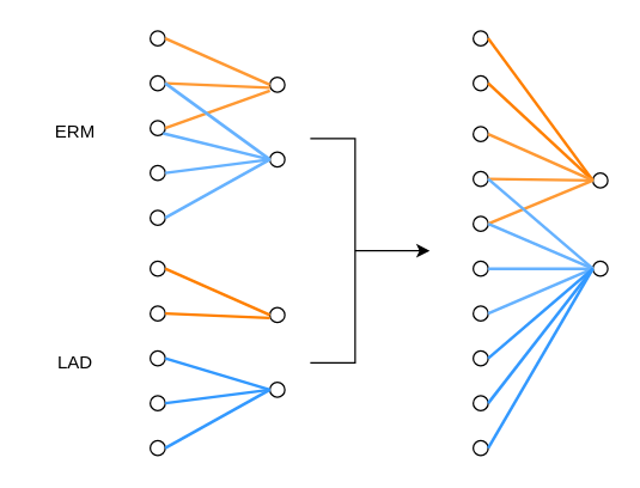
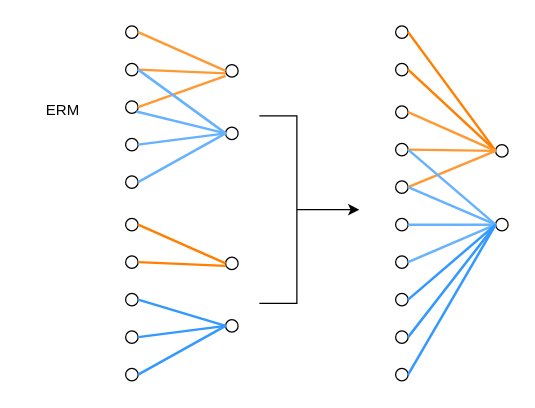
  <mxCell id="0" />
  <mxCell id="1" parent="0" />
  <mxCell id="2" value="" style="ellipse;whiteSpace=wrap;html=1;aspect=fixed;" vertex="1" parent="1"><mxGeometry x="100" y="20" width="10" height="10" as="geometry" /></mxCell>
  <mxCell id="3" value="" style="ellipse;whiteSpace=wrap;html=1;aspect=fixed;" vertex="1" parent="1"><mxGeometry x="100" y="50" width="10" height="10" as="geometry" /></mxCell>
  <mxCell id="4" value="" style="ellipse;whiteSpace=wrap;html=1;aspect=fixed;" vertex="1" parent="1"><mxGeometry x="100" y="80" width="10" height="10" as="geometry" /></mxCell>
  <mxCell id="5" value="" style="ellipse;whiteSpace=wrap;html=1;aspect=fixed;" vertex="1" parent="1"><mxGeometry x="100" y="110" width="10" height="10" as="geometry" /></mxCell>
  <mxCell id="6" value="" style="ellipse;whiteSpace=wrap;html=1;aspect=fixed;" vertex="1" parent="1"><mxGeometry x="100" y="140" width="10" height="10" as="geometry" /></mxCell>
  <mxCell id="7" value="" style="ellipse;whiteSpace=wrap;html=1;aspect=fixed;" vertex="1" parent="1"><mxGeometry x="180" y="51" width="10" height="10" as="geometry" /></mxCell>
  <mxCell id="8" value="" style="ellipse;whiteSpace=wrap;html=1;aspect=fixed;" vertex="1" parent="1"><mxGeometry x="180" y="101" width="10" height="10" as="geometry" /></mxCell>
  <mxCell id="9" value="" style="endArrow=none;html=1;strokeWidth=2;rounded=0;fillColor=#d5e8d4;strokeColor=#FF9933;exitX=1;exitY=0.5;exitDx=0;exitDy=0;entryX=0;entryY=0.5;entryDx=0;entryDy=0;" edge="1" parent="1" source="2" target="7"><mxGeometry width="50" height="50" relative="1" as="geometry"><mxPoint x="150" y="20" as="sourcePoint" /><mxPoint x="200" y="-30" as="targetPoint" /></mxGeometry></mxCell>
  <mxCell id="10" value="" style="endArrow=none;html=1;strokeWidth=2;rounded=0;fillColor=#d5e8d4;strokeColor=#FF9933;exitX=1;exitY=0.5;exitDx=0;exitDy=0;" edge="1" parent="1" source="3"><mxGeometry width="50" height="50" relative="1" as="geometry"><mxPoint x="125" y="38" as="sourcePoint" /><mxPoint x="180" y="58" as="targetPoint" /></mxGeometry></mxCell>
  <mxCell id="11" value="" style="endArrow=none;html=1;strokeWidth=2;rounded=0;fillColor=#d5e8d4;strokeColor=#FF9933;exitX=1;exitY=0.5;exitDx=0;exitDy=0;" edge="1" parent="1" source="4"><mxGeometry width="50" height="50" relative="1" as="geometry"><mxPoint x="125" y="68" as="sourcePoint" /><mxPoint x="180" y="60" as="targetPoint" /></mxGeometry></mxCell>
  <mxCell id="12" value="" style="endArrow=none;html=1;strokeWidth=2;rounded=0;fillColor=#dae8fc;strokeColor=#66B2FF;entryX=0;entryY=0.5;entryDx=0;entryDy=0;exitX=1;exitY=1;exitDx=0;exitDy=0;" edge="1" parent="1" source="4" target="8"><mxGeometry width="50" height="50" relative="1" as="geometry"><mxPoint x="120" y="90" as="sourcePoint" /><mxPoint x="290" y="190" as="targetPoint" /></mxGeometry></mxCell>
  <mxCell id="13" value="" style="endArrow=none;html=1;strokeWidth=2;rounded=0;fillColor=#dae8fc;strokeColor=#66B2FF;exitX=1;exitY=0.5;exitDx=0;exitDy=0;entryX=0;entryY=0.5;entryDx=0;entryDy=0;" edge="1" parent="1" source="3" target="8"><mxGeometry width="50" height="50" relative="1" as="geometry"><mxPoint x="130" y="100" as="sourcePoint" /><mxPoint x="180" y="110" as="targetPoint" /></mxGeometry></mxCell>
  <mxCell id="14" value="" style="endArrow=none;html=1;strokeWidth=2;rounded=0;fillColor=#dae8fc;strokeColor=#66B2FF;exitX=1;exitY=0.5;exitDx=0;exitDy=0;entryX=0;entryY=0.5;entryDx=0;entryDy=0;" edge="1" parent="1" source="5" target="8"><mxGeometry width="50" height="50" relative="1" as="geometry"><mxPoint x="125" y="68" as="sourcePoint" /><mxPoint x="190" y="120" as="targetPoint" /></mxGeometry></mxCell>
  <mxCell id="15" value="" style="endArrow=none;html=1;strokeWidth=2;rounded=0;fillColor=#dae8fc;strokeColor=#66B2FF;exitX=1;exitY=0.5;exitDx=0;exitDy=0;entryX=0;entryY=0.5;entryDx=0;entryDy=0;" edge="1" parent="1" source="6" target="8"><mxGeometry width="50" height="50" relative="1" as="geometry"><mxPoint x="125" y="128" as="sourcePoint" /><mxPoint x="190" y="119" as="targetPoint" /></mxGeometry></mxCell>
  <mxCell id="16" value="ERM" style="text;html=1;align=center;verticalAlign=middle;whiteSpace=wrap;rounded=0;" vertex="1" parent="1"><mxGeometry x="20" y="72.5" width="60" height="30" as="geometry" /></mxCell>
  <mxCell id="17" value="" style="ellipse;whiteSpace=wrap;html=1;aspect=fixed;" vertex="1" parent="1"><mxGeometry x="100" y="174" width="10" height="10" as="geometry" /></mxCell>
  <mxCell id="18" value="" style="ellipse;whiteSpace=wrap;html=1;aspect=fixed;" vertex="1" parent="1"><mxGeometry x="100" y="204" width="10" height="10" as="geometry" /></mxCell>
  <mxCell id="19" value="" style="ellipse;whiteSpace=wrap;html=1;aspect=fixed;" vertex="1" parent="1"><mxGeometry x="100" y="234" width="10" height="10" as="geometry" /></mxCell>
  <mxCell id="20" value="" style="ellipse;whiteSpace=wrap;html=1;aspect=fixed;" vertex="1" parent="1"><mxGeometry x="100" y="264" width="10" height="10" as="geometry" /></mxCell>
  <mxCell id="21" value="" style="ellipse;whiteSpace=wrap;html=1;aspect=fixed;" vertex="1" parent="1"><mxGeometry x="100" y="294" width="10" height="10" as="geometry" /></mxCell>
  <mxCell id="22" value="" style="ellipse;whiteSpace=wrap;html=1;aspect=fixed;" vertex="1" parent="1"><mxGeometry x="180" y="205" width="10" height="10" as="geometry" /></mxCell>
  <mxCell id="23" value="" style="ellipse;whiteSpace=wrap;html=1;aspect=fixed;" vertex="1" parent="1"><mxGeometry x="180" y="255" width="10" height="10" as="geometry" /></mxCell>
  <mxCell id="24" value="" style="endArrow=none;html=1;strokeWidth=2;rounded=0;fillColor=#f8cecc;strokeColor=#FF8000;exitX=1;exitY=0.5;exitDx=0;exitDy=0;entryX=0;entryY=0.5;entryDx=0;entryDy=0;" edge="1" parent="1" source="17" target="22"><mxGeometry width="50" height="50" relative="1" as="geometry"><mxPoint x="150" y="174" as="sourcePoint" /><mxPoint x="200" y="124" as="targetPoint" /></mxGeometry></mxCell>
  <mxCell id="25" value="" style="endArrow=none;html=1;strokeWidth=2;rounded=0;fillColor=#f8cecc;strokeColor=#FF8000;exitX=1;exitY=0.5;exitDx=0;exitDy=0;" edge="1" parent="1" source="18"><mxGeometry width="50" height="50" relative="1" as="geometry"><mxPoint x="125" y="192" as="sourcePoint" /><mxPoint x="180" y="212" as="targetPoint" /></mxGeometry></mxCell>
  <mxCell id="26" value="" style="endArrow=none;html=1;strokeWidth=2;rounded=0;fillColor=#1ba1e2;strokeColor=#3399FF;entryX=0;entryY=0.5;entryDx=0;entryDy=0;exitX=1;exitY=0.5;exitDx=0;exitDy=0;" edge="1" parent="1" target="23" source="19"><mxGeometry width="50" height="50" relative="1" as="geometry"><mxPoint x="120" y="244" as="sourcePoint" /><mxPoint x="290" y="344" as="targetPoint" /></mxGeometry></mxCell>
  <mxCell id="27" value="" style="endArrow=none;html=1;strokeWidth=2;rounded=0;fillColor=#1ba1e2;strokeColor=#3399FF;exitX=1;exitY=0.5;exitDx=0;exitDy=0;entryX=0;entryY=0.5;entryDx=0;entryDy=0;" edge="1" parent="1" source="20" target="23"><mxGeometry width="50" height="50" relative="1" as="geometry"><mxPoint x="125" y="222" as="sourcePoint" /><mxPoint x="190" y="274" as="targetPoint" /></mxGeometry></mxCell>
  <mxCell id="28" value="" style="endArrow=none;html=1;strokeWidth=2;rounded=0;fillColor=#1ba1e2;strokeColor=#3399FF;exitX=1;exitY=0.5;exitDx=0;exitDy=0;entryX=0;entryY=0.5;entryDx=0;entryDy=0;" edge="1" parent="1" source="21" target="23"><mxGeometry width="50" height="50" relative="1" as="geometry"><mxPoint x="125" y="282" as="sourcePoint" /><mxPoint x="190" y="273" as="targetPoint" /></mxGeometry></mxCell>
- <mxCell id="29" value="LAD" style="text;html=1;align=center;verticalAlign=middle;whiteSpace=wrap;rounded=0;" vertex="1" parent="1"><mxGeometry x="20" y="226.5" width="60" height="30" as="geometry" /></mxCell>
  <mxCell id="30" value="" style="ellipse;whiteSpace=wrap;html=1;aspect=fixed;" vertex="1" parent="1"><mxGeometry x="316" y="84" width="10" height="10" as="geometry" /></mxCell>
  <mxCell id="31" value="" style="ellipse;whiteSpace=wrap;html=1;aspect=fixed;" vertex="1" parent="1"><mxGeometry x="316" y="114" width="10" height="10" as="geometry" /></mxCell>
  <mxCell id="32" value="" style="ellipse;whiteSpace=wrap;html=1;aspect=fixed;" vertex="1" parent="1"><mxGeometry x="316" y="144" width="10" height="10" as="geometry" /></mxCell>
  <mxCell id="33" value="" style="ellipse;whiteSpace=wrap;html=1;aspect=fixed;" vertex="1" parent="1"><mxGeometry x="316" y="174" width="10" height="10" as="geometry" /></mxCell>
  <mxCell id="34" value="" style="ellipse;whiteSpace=wrap;html=1;aspect=fixed;" vertex="1" parent="1"><mxGeometry x="316" y="204" width="10" height="10" as="geometry" /></mxCell>
  <mxCell id="35" value="" style="ellipse;whiteSpace=wrap;html=1;aspect=fixed;" vertex="1" parent="1"><mxGeometry x="396" y="115" width="10" height="10" as="geometry" /></mxCell>
  <mxCell id="36" value="" style="ellipse;whiteSpace=wrap;html=1;aspect=fixed;" vertex="1" parent="1"><mxGeometry x="396" y="174" width="10" height="10" as="geometry" /></mxCell>
  <mxCell id="37" value="" style="ellipse;whiteSpace=wrap;html=1;aspect=fixed;" vertex="1" parent="1"><mxGeometry x="316" y="20" width="10" height="10" as="geometry" /></mxCell>
  <mxCell id="38" value="" style="ellipse;whiteSpace=wrap;html=1;aspect=fixed;" vertex="1" parent="1"><mxGeometry x="316" y="50" width="10" height="10" as="geometry" /></mxCell>
  <mxCell id="39" value="" style="ellipse;whiteSpace=wrap;html=1;aspect=fixed;" vertex="1" parent="1"><mxGeometry x="316" y="234" width="10" height="10" as="geometry" /></mxCell>
  <mxCell id="40" value="" style="ellipse;whiteSpace=wrap;html=1;aspect=fixed;" vertex="1" parent="1"><mxGeometry x="316" y="264" width="10" height="10" as="geometry" /></mxCell>
  <mxCell id="41" value="" style="ellipse;whiteSpace=wrap;html=1;aspect=fixed;" vertex="1" parent="1"><mxGeometry x="316" y="294" width="10" height="10" as="geometry" /></mxCell>
  <mxCell id="42" style="edgeStyle=orthogonalEdgeStyle;rounded=0;orthogonalLoop=1;jettySize=auto;html=1;exitX=0;exitY=0.5;exitDx=0;exitDy=0;exitPerimeter=0;" edge="1" parent="1" source="43"><mxGeometry relative="1" as="geometry"><mxPoint x="287" y="167" as="targetPoint" /></mxGeometry></mxCell>
  <mxCell id="43" value="" style="strokeWidth=1;html=1;shape=mxgraph.flowchart.annotation_1;align=left;pointerEvents=1;flipH=1;" vertex="1" parent="1"><mxGeometry x="207" y="92" width="30" height="150" as="geometry" /></mxCell>
  <mxCell id="44" value="" style="endArrow=none;html=1;strokeWidth=2;rounded=0;fillColor=#f8cecc;strokeColor=#FF8000;exitX=1;exitY=0.5;exitDx=0;exitDy=0;entryX=0;entryY=0.5;entryDx=0;entryDy=0;" edge="1" parent="1" source="37" target="35"><mxGeometry width="50" height="50" relative="1" as="geometry"><mxPoint x="120" y="189" as="sourcePoint" /><mxPoint x="190" y="220" as="targetPoint" /></mxGeometry></mxCell>
  <mxCell id="45" value="" style="endArrow=none;html=1;strokeWidth=2;rounded=0;fillColor=#f8cecc;strokeColor=#FF8000;exitX=1;exitY=0.5;exitDx=0;exitDy=0;entryX=0;entryY=0.5;entryDx=0;entryDy=0;" edge="1" parent="1" source="38" target="35"><mxGeometry width="50" height="50" relative="1" as="geometry"><mxPoint x="430" y="27" as="sourcePoint" /><mxPoint x="500" y="30" as="targetPoint" /></mxGeometry></mxCell>
  <mxCell id="46" value="" style="endArrow=none;html=1;strokeWidth=2;rounded=0;fillColor=#d5e8d4;strokeColor=#FF9933;exitX=1;exitY=0.5;exitDx=0;exitDy=0;entryX=0;entryY=0.5;entryDx=0;entryDy=0;" edge="1" parent="1" source="30" target="35"><mxGeometry width="50" height="50" relative="1" as="geometry"><mxPoint x="326" y="90" as="sourcePoint" /><mxPoint x="396" y="121" as="targetPoint" /></mxGeometry></mxCell>
  <mxCell id="47" value="" style="endArrow=none;html=1;strokeWidth=2;rounded=0;fillColor=#d5e8d4;strokeColor=#FF9933;exitX=1;exitY=0.5;exitDx=0;exitDy=0;entryX=0;entryY=0.5;entryDx=0;entryDy=0;" edge="1" parent="1" source="31" target="35"><mxGeometry width="50" height="50" relative="1" as="geometry"><mxPoint x="326" y="121" as="sourcePoint" /><mxPoint x="396" y="123" as="targetPoint" /></mxGeometry></mxCell>
  <mxCell id="48" value="" style="endArrow=none;html=1;strokeWidth=2;rounded=0;fillColor=#d5e8d4;strokeColor=#FF9933;exitX=1;exitY=0.5;exitDx=0;exitDy=0;entryX=0;entryY=0.5;entryDx=0;entryDy=0;" edge="1" parent="1" source="32" target="35"><mxGeometry width="50" height="50" relative="1" as="geometry"><mxPoint x="326" y="150" as="sourcePoint" /><mxPoint x="396" y="125" as="targetPoint" /></mxGeometry></mxCell>
  <mxCell id="49" value="" style="endArrow=none;html=1;strokeWidth=2;rounded=0;fillColor=#dae8fc;strokeColor=#66B2FF;entryX=0;entryY=0.5;entryDx=0;entryDy=0;exitX=1;exitY=0.5;exitDx=0;exitDy=0;" edge="1" parent="1" source="32" target="36"><mxGeometry width="50" height="50" relative="1" as="geometry"><mxPoint x="325" y="154" as="sourcePoint" /><mxPoint x="396" y="171" as="targetPoint" /></mxGeometry></mxCell>
  <mxCell id="50" value="" style="endArrow=none;html=1;strokeWidth=2;rounded=0;fillColor=#dae8fc;strokeColor=#66B2FF;exitX=1;exitY=0.5;exitDx=0;exitDy=0;entryX=0;entryY=0.5;entryDx=0;entryDy=0;" edge="1" parent="1" source="31" target="36"><mxGeometry width="50" height="50" relative="1" as="geometry"><mxPoint x="326" y="120" as="sourcePoint" /><mxPoint x="396" y="171" as="targetPoint" /></mxGeometry></mxCell>
  <mxCell id="51" value="" style="endArrow=none;html=1;strokeWidth=2;rounded=0;fillColor=#dae8fc;strokeColor=#66B2FF;exitX=1;exitY=0.5;exitDx=0;exitDy=0;entryX=0;entryY=0.5;entryDx=0;entryDy=0;" edge="1" parent="1" source="33" target="36"><mxGeometry width="50" height="50" relative="1" as="geometry"><mxPoint x="326" y="180" as="sourcePoint" /><mxPoint x="396" y="171" as="targetPoint" /></mxGeometry></mxCell>
  <mxCell id="52" value="" style="endArrow=none;html=1;strokeWidth=2;rounded=0;fillColor=#dae8fc;strokeColor=#66B2FF;exitX=1;exitY=0.5;exitDx=0;exitDy=0;entryX=0;entryY=0.5;entryDx=0;entryDy=0;" edge="1" parent="1" source="34" target="36"><mxGeometry width="50" height="50" relative="1" as="geometry"><mxPoint x="326" y="210" as="sourcePoint" /><mxPoint x="396" y="171" as="targetPoint" /></mxGeometry></mxCell>
  <mxCell id="53" value="" style="endArrow=none;html=1;strokeWidth=2;rounded=0;fillColor=#1ba1e2;strokeColor=#3399FF;entryX=0;entryY=0.5;entryDx=0;entryDy=0;exitX=1;exitY=0.5;exitDx=0;exitDy=0;" edge="1" parent="1" source="39" target="36"><mxGeometry width="50" height="50" relative="1" as="geometry"><mxPoint x="336" y="239" as="sourcePoint" /><mxPoint x="406" y="260" as="targetPoint" /></mxGeometry></mxCell>
  <mxCell id="54" value="" style="endArrow=none;html=1;strokeWidth=2;rounded=0;fillColor=#1ba1e2;strokeColor=#3399FF;exitX=1;exitY=0.5;exitDx=0;exitDy=0;entryX=0;entryY=0.5;entryDx=0;entryDy=0;" edge="1" parent="1" source="40" target="36"><mxGeometry width="50" height="50" relative="1" as="geometry"><mxPoint x="336" y="269" as="sourcePoint" /><mxPoint x="406" y="260" as="targetPoint" /></mxGeometry></mxCell>
  <mxCell id="55" value="" style="endArrow=none;html=1;strokeWidth=2;rounded=0;fillColor=#1ba1e2;strokeColor=#3399FF;exitX=1;exitY=0.5;exitDx=0;exitDy=0;entryX=0;entryY=0.5;entryDx=0;entryDy=0;" edge="1" parent="1" source="41" target="36"><mxGeometry width="50" height="50" relative="1" as="geometry"><mxPoint x="336" y="299" as="sourcePoint" /><mxPoint x="406" y="260" as="targetPoint" /></mxGeometry></mxCell>
